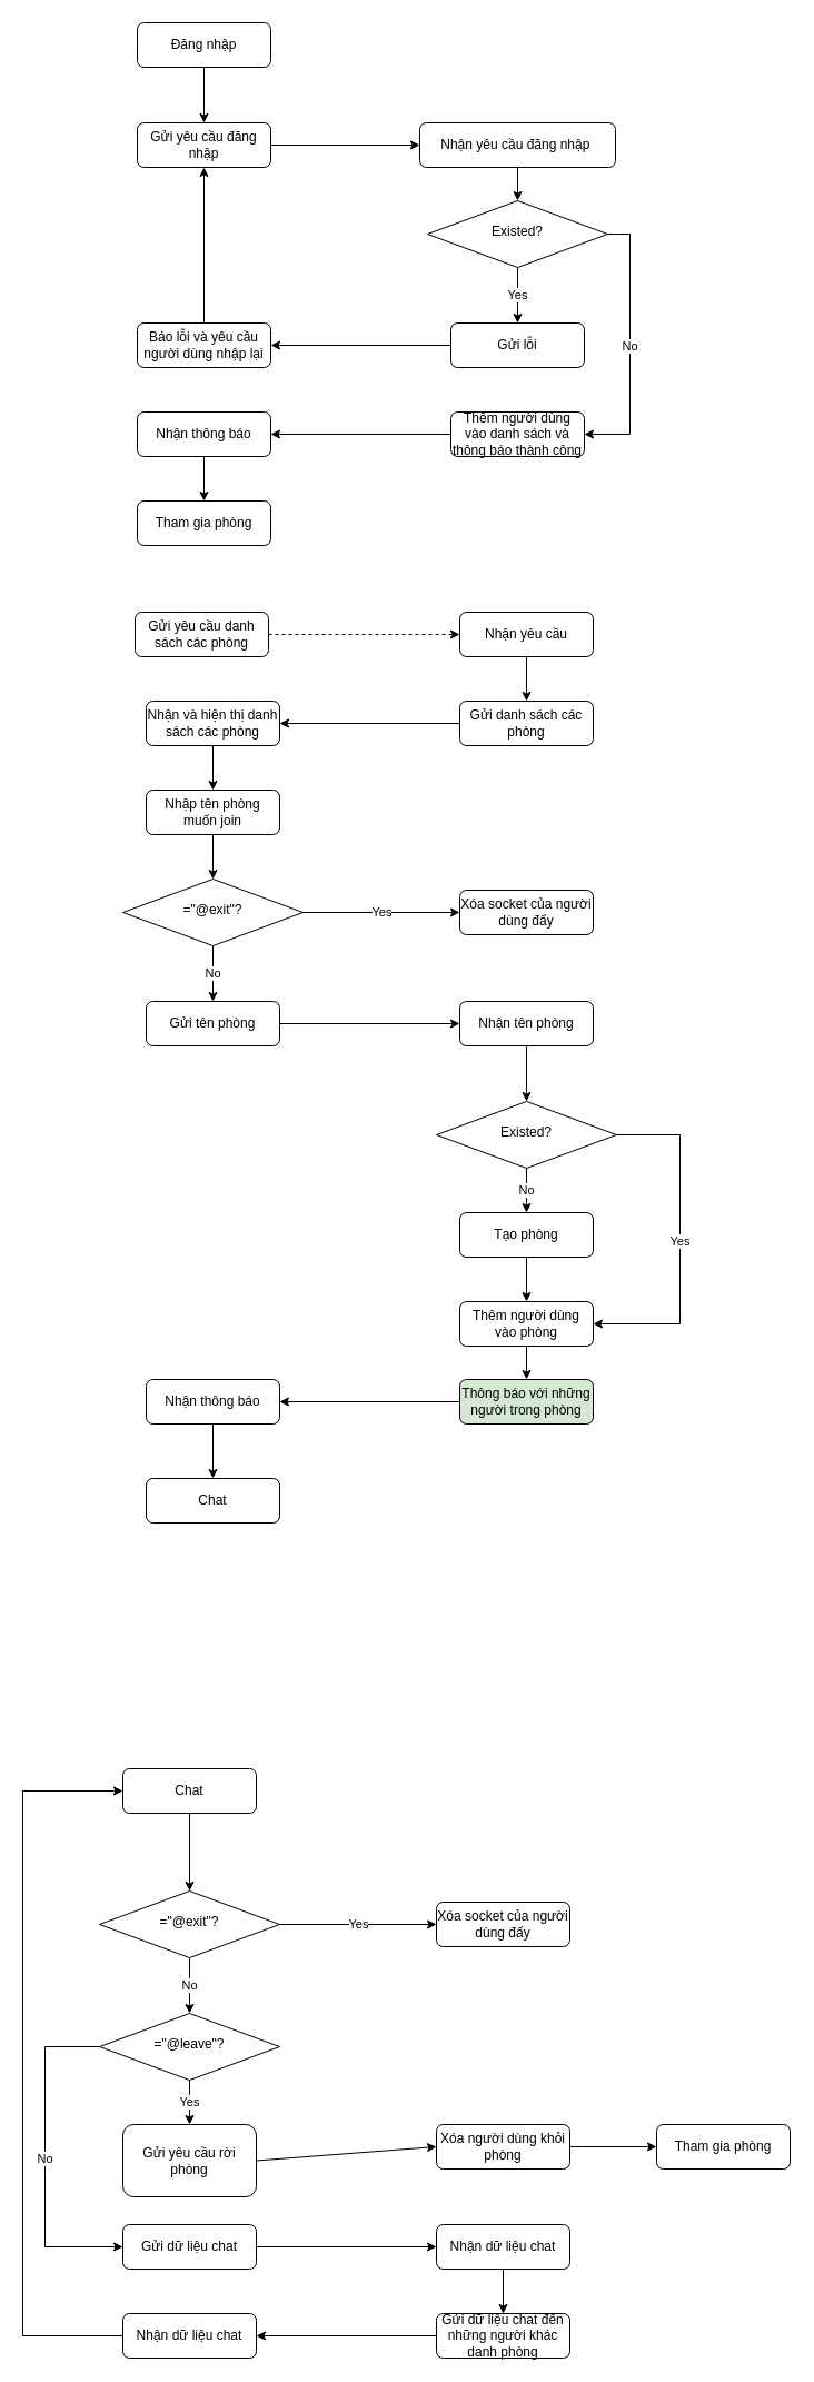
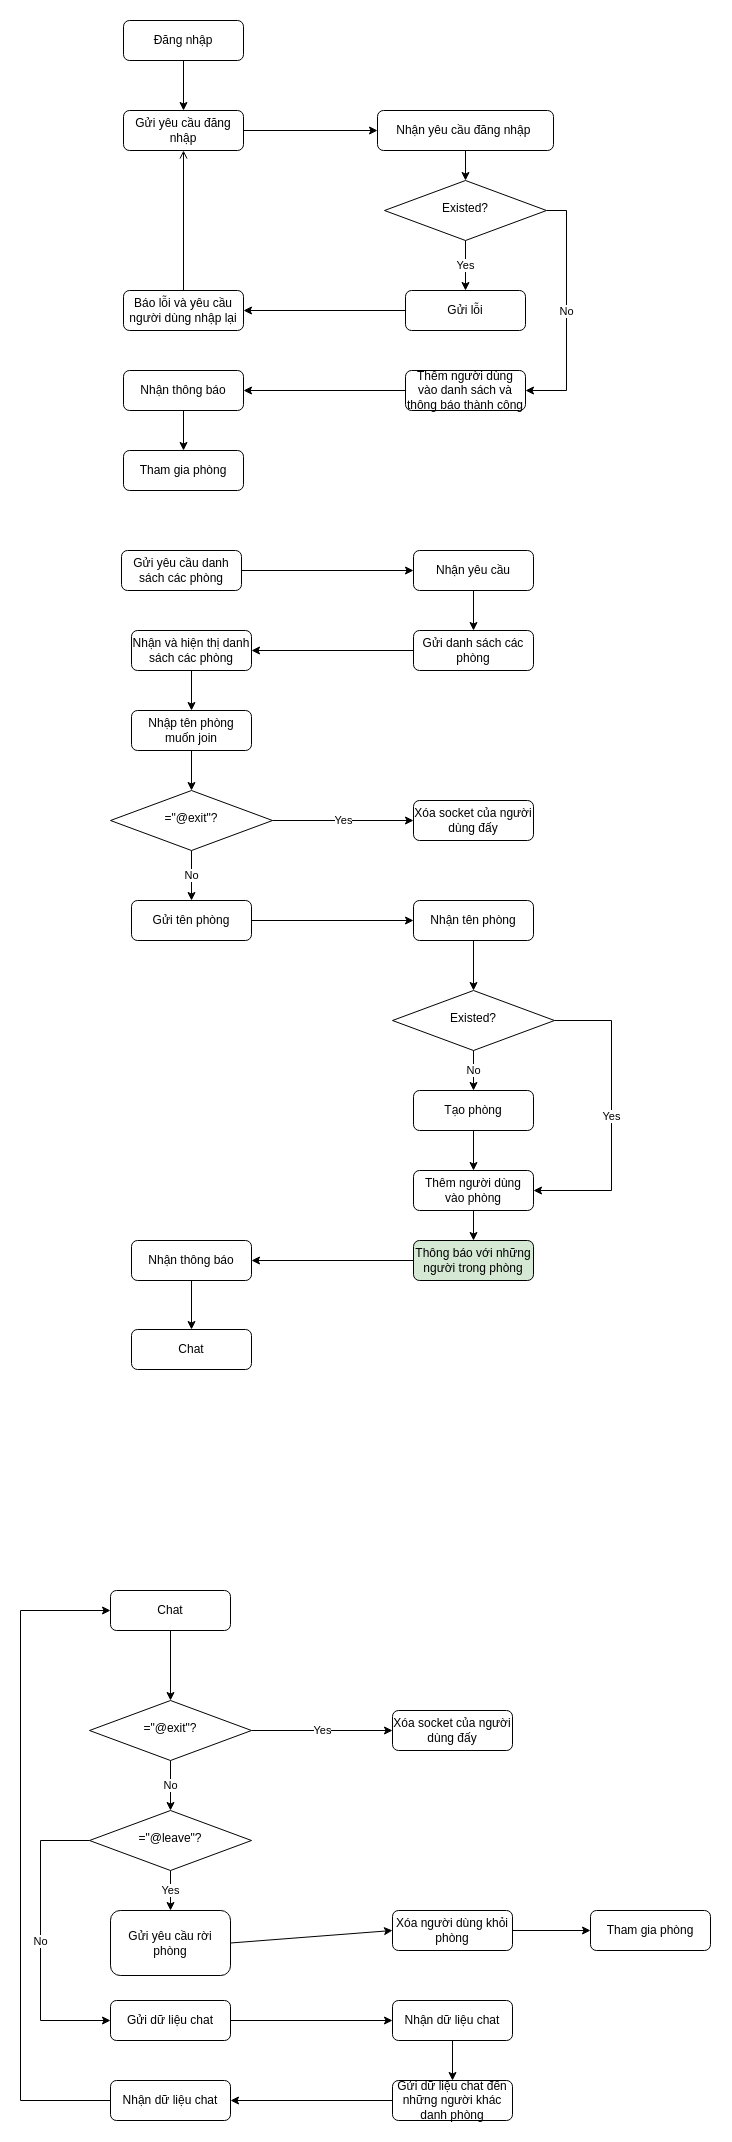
  <mxCell id="0" />
  <mxCell id="1" parent="0" />
  <mxCell id="2" value="" style="edgeStyle=none;rounded=0;orthogonalLoop=1;jettySize=auto;html=1;" parent="1" source="3" target="7" edge="1"><mxGeometry relative="1" as="geometry" /></mxCell>
  <mxCell id="3" value="Đăng nhập" style="rounded=1;whiteSpace=wrap;html=1;fontSize=12;glass=0;strokeWidth=1;shadow=0;" parent="1" vertex="1"><mxGeometry x="123" y="20" width="120" height="40" as="geometry" /></mxCell>
  <mxCell id="4" value="" style="edgeStyle=none;rounded=0;orthogonalLoop=1;jettySize=auto;html=1;" parent="1" source="5" target="10" edge="1"><mxGeometry relative="1" as="geometry" /></mxCell>
  <mxCell id="5" value="Nhận yêu cầu đăng nhập&amp;nbsp;" style="rounded=1;whiteSpace=wrap;html=1;fontSize=12;glass=0;strokeWidth=1;shadow=0;" parent="1" vertex="1"><mxGeometry x="377" y="110" width="176" height="40" as="geometry" /></mxCell>
  <mxCell id="6" style="edgeStyle=none;rounded=0;orthogonalLoop=1;jettySize=auto;html=1;exitX=1;exitY=0.5;exitDx=0;exitDy=0;entryX=0;entryY=0.5;entryDx=0;entryDy=0;" parent="1" source="7" target="5" edge="1"><mxGeometry relative="1" as="geometry" /></mxCell>
  <mxCell id="7" value="Gửi yêu cầu đăng nhập" style="rounded=1;whiteSpace=wrap;html=1;fontSize=12;glass=0;strokeWidth=1;shadow=0;" parent="1" vertex="1"><mxGeometry x="123" y="110" width="120" height="40" as="geometry" /></mxCell>
  <mxCell id="8" value="Yes" style="edgeStyle=none;rounded=0;orthogonalLoop=1;jettySize=auto;html=1;" parent="1" source="10" target="14" edge="1"><mxGeometry relative="1" as="geometry" /></mxCell>
  <mxCell id="9" value="&lt;font style=&quot;vertical-align: inherit;&quot;&gt;&lt;font style=&quot;vertical-align: inherit;&quot;&gt;&lt;font style=&quot;vertical-align: inherit;&quot;&gt;&lt;font style=&quot;vertical-align: inherit;&quot;&gt;No&lt;br&gt;&lt;/font&gt;&lt;/font&gt;&lt;/font&gt;&lt;/font&gt;" style="edgeStyle=orthogonalEdgeStyle;rounded=0;orthogonalLoop=1;jettySize=auto;html=1;exitX=1;exitY=0.5;exitDx=0;exitDy=0;entryX=1;entryY=0.5;entryDx=0;entryDy=0;" edge="1" parent="1" source="10" target="64"><mxGeometry relative="1" as="geometry" /></mxCell>
  <mxCell id="10" value="Existed?" style="rhombus;whiteSpace=wrap;html=1;shadow=0;fontFamily=Helvetica;fontSize=12;align=center;strokeWidth=1;spacing=6;spacingTop=-4;" parent="1" vertex="1"><mxGeometry x="384" y="180" width="162" height="60" as="geometry" /></mxCell>
- <mxCell id="11" value="" style="edgeStyle=none;rounded=0;orthogonalLoop=1;jettySize=auto;html=1;" parent="1" source="12" target="7" edge="1"><mxGeometry relative="1" as="geometry" /></mxCell>
+ <mxCell id="11" value="" style="edgeStyle=none;rounded=0;orthogonalLoop=1;jettySize=auto;html=1;endArrow=open;" parent="1" source="12" target="7" edge="1"><mxGeometry relative="1" as="geometry" /></mxCell>
  <mxCell id="12" value="Báo lỗi và yêu cầu người dùng nhập lại" style="rounded=1;whiteSpace=wrap;html=1;fontSize=12;glass=0;strokeWidth=1;shadow=0;" parent="1" vertex="1"><mxGeometry x="123" y="290" width="120" height="40" as="geometry" /></mxCell>
  <mxCell id="13" style="edgeStyle=none;rounded=0;orthogonalLoop=1;jettySize=auto;html=1;exitX=0;exitY=0.5;exitDx=0;exitDy=0;entryX=1;entryY=0.5;entryDx=0;entryDy=0;" parent="1" source="14" target="12" edge="1"><mxGeometry relative="1" as="geometry" /></mxCell>
  <mxCell id="14" value="Gửi lỗi" style="rounded=1;whiteSpace=wrap;html=1;fontSize=12;glass=0;strokeWidth=1;shadow=0;" parent="1" vertex="1"><mxGeometry x="405" y="290" width="120" height="40" as="geometry" /></mxCell>
  <mxCell id="15" style="edgeStyle=none;rounded=0;orthogonalLoop=1;jettySize=auto;html=1;exitX=0;exitY=0.5;exitDx=0;exitDy=0;entryX=1;entryY=0.5;entryDx=0;entryDy=0;" parent="1" source="16" target="18" edge="1"><mxGeometry relative="1" as="geometry" /></mxCell>
  <mxCell id="16" value="Gửi danh sách các phòng" style="rounded=1;whiteSpace=wrap;html=1;fontSize=12;glass=0;strokeWidth=1;shadow=0;" parent="1" vertex="1"><mxGeometry x="413" y="630" width="120" height="40" as="geometry" /></mxCell>
  <mxCell id="17" style="edgeStyle=none;rounded=0;orthogonalLoop=1;jettySize=auto;html=1;exitX=0.5;exitY=1;exitDx=0;exitDy=0;entryX=0.5;entryY=0;entryDx=0;entryDy=0;" parent="1" source="18" target="20" edge="1"><mxGeometry relative="1" as="geometry" /></mxCell>
  <mxCell id="18" value="Nhận và hiện thị danh sách các phòng" style="rounded=1;whiteSpace=wrap;html=1;fontSize=12;glass=0;strokeWidth=1;shadow=0;" parent="1" vertex="1"><mxGeometry x="131" y="630" width="120" height="40" as="geometry" /></mxCell>
  <mxCell id="19" style="edgeStyle=none;rounded=0;orthogonalLoop=1;jettySize=auto;html=1;exitX=0.5;exitY=1;exitDx=0;exitDy=0;entryX=0.5;entryY=0;entryDx=0;entryDy=0;" parent="1" source="20" target="23" edge="1"><mxGeometry relative="1" as="geometry" /></mxCell>
  <mxCell id="20" value="Nhập tên phòng muốn join" style="rounded=1;whiteSpace=wrap;html=1;fontSize=12;glass=0;strokeWidth=1;shadow=0;" parent="1" vertex="1"><mxGeometry x="131" y="710" width="120" height="40" as="geometry" /></mxCell>
  <mxCell id="21" value="No" style="edgeStyle=none;rounded=0;orthogonalLoop=1;jettySize=auto;html=1;exitX=0.5;exitY=1;exitDx=0;exitDy=0;entryX=0.5;entryY=0;entryDx=0;entryDy=0;" parent="1" source="23" target="25" edge="1"><mxGeometry relative="1" as="geometry" /></mxCell>
  <mxCell id="22" value="Yes" style="edgeStyle=none;rounded=0;orthogonalLoop=1;jettySize=auto;html=1;exitX=1;exitY=0.5;exitDx=0;exitDy=0;entryX=0;entryY=0.5;entryDx=0;entryDy=0;" parent="1" source="23" target="39" edge="1"><mxGeometry relative="1" as="geometry" /></mxCell>
  <mxCell id="23" value="=&quot;@exit&quot;?" style="rhombus;whiteSpace=wrap;html=1;shadow=0;fontFamily=Helvetica;fontSize=12;align=center;strokeWidth=1;spacing=6;spacingTop=-4;" parent="1" vertex="1"><mxGeometry x="110" y="790" width="162" height="60" as="geometry" /></mxCell>
  <mxCell id="24" style="edgeStyle=none;rounded=0;orthogonalLoop=1;jettySize=auto;html=1;exitX=1;exitY=0.5;exitDx=0;exitDy=0;entryX=0;entryY=0.5;entryDx=0;entryDy=0;" parent="1" source="25" target="27" edge="1"><mxGeometry relative="1" as="geometry" /></mxCell>
  <mxCell id="25" value="Gửi tên phòng" style="rounded=1;whiteSpace=wrap;html=1;fontSize=12;glass=0;strokeWidth=1;shadow=0;" parent="1" vertex="1"><mxGeometry x="131" y="900" width="120" height="40" as="geometry" /></mxCell>
  <mxCell id="26" style="edgeStyle=none;rounded=0;orthogonalLoop=1;jettySize=auto;html=1;exitX=0.5;exitY=1;exitDx=0;exitDy=0;entryX=0.5;entryY=0;entryDx=0;entryDy=0;" parent="1" source="27" target="30" edge="1"><mxGeometry relative="1" as="geometry" /></mxCell>
  <mxCell id="27" value="Nhận tên phòng" style="rounded=1;whiteSpace=wrap;html=1;fontSize=12;glass=0;strokeWidth=1;shadow=0;" parent="1" vertex="1"><mxGeometry x="413" y="900" width="120" height="40" as="geometry" /></mxCell>
  <mxCell id="28" value="No" style="edgeStyle=none;rounded=0;orthogonalLoop=1;jettySize=auto;html=1;exitX=0.5;exitY=1;exitDx=0;exitDy=0;entryX=0.5;entryY=0;entryDx=0;entryDy=0;" parent="1" source="30" target="32" edge="1"><mxGeometry relative="1" as="geometry" /></mxCell>
  <mxCell id="29" value="Yes" style="edgeStyle=none;rounded=0;orthogonalLoop=1;jettySize=auto;html=1;exitX=1;exitY=0.5;exitDx=0;exitDy=0;entryX=1;entryY=0.5;entryDx=0;entryDy=0;" parent="1" source="30" target="34" edge="1"><mxGeometry relative="1" as="geometry"><Array as="points"><mxPoint x="611" y="1020" /><mxPoint x="611" y="1190" /></Array></mxGeometry></mxCell>
  <mxCell id="30" value="Existed?" style="rhombus;whiteSpace=wrap;html=1;shadow=0;fontFamily=Helvetica;fontSize=12;align=center;strokeWidth=1;spacing=6;spacingTop=-4;" parent="1" vertex="1"><mxGeometry x="392" y="990" width="162" height="60" as="geometry" /></mxCell>
  <mxCell id="31" style="edgeStyle=none;rounded=0;orthogonalLoop=1;jettySize=auto;html=1;exitX=0.5;exitY=1;exitDx=0;exitDy=0;entryX=0.5;entryY=0;entryDx=0;entryDy=0;" parent="1" source="32" target="34" edge="1"><mxGeometry relative="1" as="geometry" /></mxCell>
  <mxCell id="32" value="Tạo phòng" style="rounded=1;whiteSpace=wrap;html=1;fontSize=12;glass=0;strokeWidth=1;shadow=0;" parent="1" vertex="1"><mxGeometry x="413" y="1090" width="120" height="40" as="geometry" /></mxCell>
  <mxCell id="33" style="edgeStyle=none;rounded=0;orthogonalLoop=1;jettySize=auto;html=1;exitX=0.5;exitY=1;exitDx=0;exitDy=0;entryX=0.5;entryY=0;entryDx=0;entryDy=0;" parent="1" source="34" target="36" edge="1"><mxGeometry relative="1" as="geometry" /></mxCell>
  <mxCell id="34" value="Thêm người dùng vào phòng" style="rounded=1;whiteSpace=wrap;html=1;fontSize=12;glass=0;strokeWidth=1;shadow=0;" parent="1" vertex="1"><mxGeometry x="413" y="1170" width="120" height="40" as="geometry" /></mxCell>
  <mxCell id="35" style="edgeStyle=none;rounded=0;orthogonalLoop=1;jettySize=auto;html=1;exitX=0;exitY=0.5;exitDx=0;exitDy=0;entryX=1;entryY=0.5;entryDx=0;entryDy=0;" parent="1" source="36" target="38" edge="1"><mxGeometry relative="1" as="geometry" /></mxCell>
  <mxCell id="36" value="Thông báo với những người trong phòng" style="rounded=1;whiteSpace=wrap;html=1;fontSize=12;glass=0;strokeWidth=1;shadow=0;fillColor=#d5e8d4;" parent="1" vertex="1"><mxGeometry x="413" y="1240" width="120" height="40" as="geometry" /></mxCell>
  <mxCell id="37" style="edgeStyle=none;rounded=0;orthogonalLoop=1;jettySize=auto;html=1;exitX=0.5;exitY=1;exitDx=0;exitDy=0;entryX=0.5;entryY=0;entryDx=0;entryDy=0;" parent="1" source="38" target="62" edge="1"><mxGeometry relative="1" as="geometry" /></mxCell>
  <mxCell id="38" value="Nhận thông báo" style="rounded=1;whiteSpace=wrap;html=1;fontSize=12;glass=0;strokeWidth=1;shadow=0;" parent="1" vertex="1"><mxGeometry x="131" y="1240" width="120" height="40" as="geometry" /></mxCell>
  <mxCell id="39" value="Xóa socket của người dùng đấy" style="rounded=1;whiteSpace=wrap;html=1;fontSize=12;glass=0;strokeWidth=1;shadow=0;" parent="1" vertex="1"><mxGeometry x="413" y="800" width="120" height="40" as="geometry" /></mxCell>
  <mxCell id="40" value="Yes" style="edgeStyle=none;rounded=0;orthogonalLoop=1;jettySize=auto;html=1;exitX=1;exitY=0.5;exitDx=0;exitDy=0;entryX=0;entryY=0.5;entryDx=0;entryDy=0;" parent="1" source="42" target="43" edge="1"><mxGeometry relative="1" as="geometry" /></mxCell>
  <mxCell id="41" value="No" style="edgeStyle=none;rounded=0;orthogonalLoop=1;jettySize=auto;html=1;exitX=0.5;exitY=1;exitDx=0;exitDy=0;entryX=0.5;entryY=0;entryDx=0;entryDy=0;" parent="1" source="42" target="46" edge="1"><mxGeometry relative="1" as="geometry" /></mxCell>
  <mxCell id="42" value="=&quot;@exit&quot;?" style="rhombus;whiteSpace=wrap;html=1;shadow=0;fontFamily=Helvetica;fontSize=12;align=center;strokeWidth=1;spacing=6;spacingTop=-4;" parent="1" vertex="1"><mxGeometry x="89" y="1700" width="162" height="60" as="geometry" /></mxCell>
  <mxCell id="43" value="Xóa socket của người dùng đấy" style="rounded=1;whiteSpace=wrap;html=1;fontSize=12;glass=0;strokeWidth=1;shadow=0;" parent="1" vertex="1"><mxGeometry x="392" y="1710" width="120" height="40" as="geometry" /></mxCell>
  <mxCell id="44" value="Yes" style="edgeStyle=none;rounded=0;orthogonalLoop=1;jettySize=auto;html=1;exitX=0.5;exitY=1;exitDx=0;exitDy=0;entryX=0.5;entryY=0;entryDx=0;entryDy=0;" parent="1" source="46" target="48" edge="1"><mxGeometry relative="1" as="geometry" /></mxCell>
  <mxCell id="45" value="No" style="edgeStyle=none;rounded=0;orthogonalLoop=1;jettySize=auto;html=1;exitX=0;exitY=0.5;exitDx=0;exitDy=0;entryX=0;entryY=0.5;entryDx=0;entryDy=0;" parent="1" source="46" target="53" edge="1"><mxGeometry relative="1" as="geometry"><Array as="points"><mxPoint x="40" y="1840" /><mxPoint x="40" y="2020" /></Array></mxGeometry></mxCell>
  <mxCell id="46" value="=&quot;@leave&quot;?" style="rhombus;whiteSpace=wrap;html=1;shadow=0;fontFamily=Helvetica;fontSize=12;align=center;strokeWidth=1;spacing=6;spacingTop=-4;" parent="1" vertex="1"><mxGeometry x="89" y="1810" width="162" height="60" as="geometry" /></mxCell>
  <mxCell id="47" style="edgeStyle=none;rounded=0;orthogonalLoop=1;jettySize=auto;html=1;exitX=1;exitY=0.5;exitDx=0;exitDy=0;entryX=0;entryY=0.5;entryDx=0;entryDy=0;" parent="1" source="48" target="50" edge="1"><mxGeometry relative="1" as="geometry" /></mxCell>
  <mxCell id="48" value="Gửi yêu cầu rời phòng" style="rounded=1;whiteSpace=wrap;html=1;fontSize=12;glass=0;strokeWidth=1;shadow=0;" parent="1" vertex="1"><mxGeometry x="110" y="1910" width="120" height="65" as="geometry" /></mxCell>
  <mxCell id="49" style="edgeStyle=none;rounded=0;orthogonalLoop=1;jettySize=auto;html=1;exitX=1;exitY=0.5;exitDx=0;exitDy=0;entryX=0;entryY=0.5;entryDx=0;entryDy=0;" parent="1" source="50" target="51" edge="1"><mxGeometry relative="1" as="geometry" /></mxCell>
  <mxCell id="50" value="Xóa người dùng khỏi phòng" style="rounded=1;whiteSpace=wrap;html=1;fontSize=12;glass=0;strokeWidth=1;shadow=0;" parent="1" vertex="1"><mxGeometry x="392" y="1910" width="120" height="40" as="geometry" /></mxCell>
  <mxCell id="51" value="Tham gia phòng" style="rounded=1;whiteSpace=wrap;html=1;fontSize=12;glass=0;strokeWidth=1;shadow=0;" parent="1" vertex="1"><mxGeometry x="590" y="1910" width="120" height="40" as="geometry" /></mxCell>
  <mxCell id="52" style="edgeStyle=none;rounded=0;orthogonalLoop=1;jettySize=auto;html=1;exitX=1;exitY=0.5;exitDx=0;exitDy=0;entryX=0;entryY=0.5;entryDx=0;entryDy=0;" parent="1" source="53" target="55" edge="1"><mxGeometry relative="1" as="geometry" /></mxCell>
  <mxCell id="53" value="Gửi dữ liệu chat" style="rounded=1;whiteSpace=wrap;html=1;fontSize=12;glass=0;strokeWidth=1;shadow=0;" parent="1" vertex="1"><mxGeometry x="110" y="2000" width="120" height="40" as="geometry" /></mxCell>
  <mxCell id="54" style="edgeStyle=none;rounded=0;orthogonalLoop=1;jettySize=auto;html=1;exitX=0.5;exitY=1;exitDx=0;exitDy=0;entryX=0.5;entryY=0;entryDx=0;entryDy=0;" parent="1" source="55" target="57" edge="1"><mxGeometry relative="1" as="geometry" /></mxCell>
  <mxCell id="55" value="Nhận dữ liệu chat" style="rounded=1;whiteSpace=wrap;html=1;fontSize=12;glass=0;strokeWidth=1;shadow=0;" parent="1" vertex="1"><mxGeometry x="392" y="2000" width="120" height="40" as="geometry" /></mxCell>
  <mxCell id="56" style="edgeStyle=none;rounded=0;orthogonalLoop=1;jettySize=auto;html=1;exitX=0;exitY=0.5;exitDx=0;exitDy=0;entryX=1;entryY=0.5;entryDx=0;entryDy=0;" parent="1" source="57" target="59" edge="1"><mxGeometry relative="1" as="geometry" /></mxCell>
  <mxCell id="57" value="Gửi dữ liệu chat đến những người khác danh phòng" style="rounded=1;whiteSpace=wrap;html=1;fontSize=12;glass=0;strokeWidth=1;shadow=0;" parent="1" vertex="1"><mxGeometry x="392" y="2080" width="120" height="40" as="geometry" /></mxCell>
  <mxCell id="58" style="edgeStyle=none;rounded=0;orthogonalLoop=1;jettySize=auto;html=1;exitX=0;exitY=0.5;exitDx=0;exitDy=0;entryX=0;entryY=0.5;entryDx=0;entryDy=0;" parent="1" source="59" target="61" edge="1"><mxGeometry relative="1" as="geometry"><Array as="points"><mxPoint x="20" y="2100" /><mxPoint x="20" y="1610" /></Array></mxGeometry></mxCell>
  <mxCell id="59" value="Nhận dữ liệu chat" style="rounded=1;whiteSpace=wrap;html=1;fontSize=12;glass=0;strokeWidth=1;shadow=0;" parent="1" vertex="1"><mxGeometry x="110" y="2080" width="120" height="40" as="geometry" /></mxCell>
  <mxCell id="60" style="edgeStyle=none;rounded=0;orthogonalLoop=1;jettySize=auto;html=1;exitX=0.5;exitY=1;exitDx=0;exitDy=0;entryX=0.5;entryY=0;entryDx=0;entryDy=0;" parent="1" source="61" target="42" edge="1"><mxGeometry relative="1" as="geometry" /></mxCell>
  <mxCell id="61" value="Chat" style="rounded=1;whiteSpace=wrap;html=1;fontSize=12;glass=0;strokeWidth=1;shadow=0;" parent="1" vertex="1"><mxGeometry x="110" y="1590" width="120" height="40" as="geometry" /></mxCell>
  <mxCell id="62" value="Chat" style="rounded=1;whiteSpace=wrap;html=1;fontSize=12;glass=0;strokeWidth=1;shadow=0;" parent="1" vertex="1"><mxGeometry x="131" y="1329" width="120" height="40" as="geometry" /></mxCell>
  <mxCell id="63" style="edgeStyle=orthogonalEdgeStyle;rounded=0;orthogonalLoop=1;jettySize=auto;html=1;exitX=0;exitY=0.5;exitDx=0;exitDy=0;entryX=1;entryY=0.5;entryDx=0;entryDy=0;" edge="1" parent="1" source="64" target="66"><mxGeometry relative="1" as="geometry" /></mxCell>
  <mxCell id="64" value="Thêm người dùng vào danh sách và thông báo thành công" style="rounded=1;whiteSpace=wrap;html=1;fontSize=12;glass=0;strokeWidth=1;shadow=0;" parent="1" vertex="1"><mxGeometry x="405" y="370" width="120" height="40" as="geometry" /></mxCell>
  <mxCell id="65" style="edgeStyle=orthogonalEdgeStyle;rounded=0;orthogonalLoop=1;jettySize=auto;html=1;exitX=0.5;exitY=1;exitDx=0;exitDy=0;entryX=0.5;entryY=0;entryDx=0;entryDy=0;" edge="1" parent="1" source="66" target="67"><mxGeometry relative="1" as="geometry" /></mxCell>
  <mxCell id="66" value="Nhận thông báo" style="rounded=1;whiteSpace=wrap;html=1;fontSize=12;glass=0;strokeWidth=1;shadow=0;" vertex="1" parent="1"><mxGeometry x="123" y="370" width="120" height="40" as="geometry" /></mxCell>
  <mxCell id="67" value="Tham gia phòng" style="rounded=1;whiteSpace=wrap;html=1;fontSize=12;glass=0;strokeWidth=1;shadow=0;" vertex="1" parent="1"><mxGeometry x="123" y="450" width="120" height="40" as="geometry" /></mxCell>
- <mxCell id="68" style="edgeStyle=orthogonalEdgeStyle;rounded=0;orthogonalLoop=1;jettySize=auto;html=1;exitX=1;exitY=0.5;exitDx=0;exitDy=0;entryX=0;entryY=0.5;entryDx=0;entryDy=0;dashed=1;" edge="1" parent="1" source="69" target="71"><mxGeometry relative="1" as="geometry" /></mxCell>
+ <mxCell id="68" style="edgeStyle=orthogonalEdgeStyle;rounded=0;orthogonalLoop=1;jettySize=auto;html=1;exitX=1;exitY=0.5;exitDx=0;exitDy=0;entryX=0;entryY=0.5;entryDx=0;entryDy=0;" edge="1" parent="1" source="69" target="71"><mxGeometry relative="1" as="geometry" /></mxCell>
  <mxCell id="69" value="Gửi yêu cầu danh sách các phòng" style="rounded=1;whiteSpace=wrap;html=1;fontSize=12;glass=0;strokeWidth=1;shadow=0;" vertex="1" parent="1"><mxGeometry x="121" y="550" width="120" height="40" as="geometry" /></mxCell>
  <mxCell id="70" style="edgeStyle=orthogonalEdgeStyle;rounded=0;orthogonalLoop=1;jettySize=auto;html=1;exitX=0.5;exitY=1;exitDx=0;exitDy=0;entryX=0.5;entryY=0;entryDx=0;entryDy=0;" edge="1" parent="1" source="71" target="16"><mxGeometry relative="1" as="geometry" /></mxCell>
  <mxCell id="71" value="Nhận yêu cầu" style="rounded=1;whiteSpace=wrap;html=1;fontSize=12;glass=0;strokeWidth=1;shadow=0;" vertex="1" parent="1"><mxGeometry x="413" y="550" width="120" height="40" as="geometry" /></mxCell>
